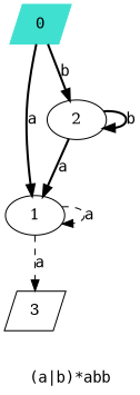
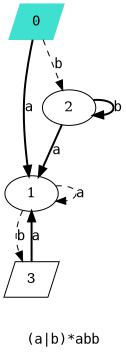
  digraph {
    fontname=monospace
    label="\n\n(a|b)*abb"
    node [shape=parallelogram]
    edge [fontname=monospace style=bold]
    0 [color=turquoise fontname=monospace height=0.5 style=filled width=0.75]
    1 [height=0.5 shape=ellipse width=0.75]
    2 [height=0.5 shape=ellipse width=0.75]
    3 [height=0.5 width=0.75]
    0 -> 1 [label=a]
-   0 -> 2 [label=b]
+   0 -> 2 [label=b style=dashed]
    1 -> 1 [label=a style=dashed]
-   1 -> 3 [label=a style=dashed]
+   1 -> 3 [label=b style=dashed]
    2 -> 1 [label=a]
    2 -> 2 [label=b]
+   3 -> 1 [label=a]
  }
